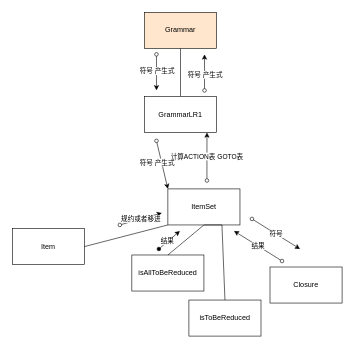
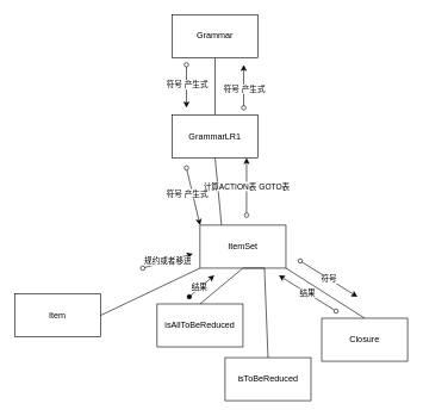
  <mxCell id="0" />
  <mxCell id="1" parent="0" />
  <mxCell id="2" style="edgeStyle=none;html=1;exitX=0.5;exitY=1;exitDx=0;exitDy=0;entryX=0.5;entryY=0;entryDx=0;entryDy=0;startArrow=none;startFill=0;endArrow=none;endFill=0;" edge="1" parent="1" source="3" target="5"><mxGeometry relative="1" as="geometry" /></mxCell>
- <mxCell id="3" value="Grammar" style="rounded=0;whiteSpace=wrap;html=1;fillColor=#ffe6cc;" vertex="1" parent="1"><mxGeometry x="240" y="20" width="120" height="60" as="geometry" /></mxCell>
+ <mxCell id="3" value="Grammar" style="rounded=0;whiteSpace=wrap;html=1;" vertex="1" parent="1"><mxGeometry x="240" y="20" width="120" height="60" as="geometry" /></mxCell>
+ <mxCell id="4" style="edgeStyle=none;html=1;exitX=0.5;exitY=1;exitDx=0;exitDy=0;entryX=0.25;entryY=0;entryDx=0;entryDy=0;startArrow=none;startFill=0;endArrow=none;endFill=0;" edge="1" parent="1" source="5" target="12"><mxGeometry relative="1" as="geometry" /></mxCell>
  <mxCell id="5" value="GrammarLR1" style="rounded=0;whiteSpace=wrap;html=1;" vertex="1" parent="1"><mxGeometry x="240" y="160" width="120" height="60" as="geometry" /></mxCell>
- <mxCell id="6" value="Item" style="rounded=0;whiteSpace=wrap;html=1;" vertex="1" parent="1"><mxGeometry x="20" y="380" width="120" height="60" as="geometry" /></mxCell>
+ <mxCell id="6" value="Item" style="rounded=0;whiteSpace=wrap;html=1;" vertex="1" parent="1"><mxGeometry x="20" y="410" width="120" height="60" as="geometry" /></mxCell>
  <mxCell id="7" value="计算ACTION表 GOTO表" style="edgeStyle=none;html=1;entryX=0.867;entryY=1;entryDx=0;entryDy=0;entryPerimeter=0;startArrow=oval;startFill=0;" edge="1" parent="1" target="5"><mxGeometry relative="1" as="geometry"><mxPoint x="344" y="300" as="sourcePoint" /></mxGeometry></mxCell>
  <mxCell id="8" style="edgeStyle=none;html=1;exitX=0;exitY=1;exitDx=0;exitDy=0;entryX=1;entryY=0.5;entryDx=0;entryDy=0;startArrow=none;startFill=0;endArrow=none;endFill=0;" edge="1" parent="1" source="12" target="6"><mxGeometry relative="1" as="geometry" /></mxCell>
+ <mxCell id="9" style="edgeStyle=none;html=1;exitX=1;exitY=1;exitDx=0;exitDy=0;entryX=0.5;entryY=0;entryDx=0;entryDy=0;startArrow=none;startFill=0;endArrow=none;endFill=0;" edge="1" parent="1" source="12" target="19"><mxGeometry relative="1" as="geometry" /></mxCell>
  <mxCell id="10" style="edgeStyle=none;html=1;entryX=0.5;entryY=0;entryDx=0;entryDy=0;startArrow=none;startFill=0;endArrow=none;endFill=0;" edge="1" parent="1" target="20"><mxGeometry relative="1" as="geometry"><mxPoint x="369" y="374" as="sourcePoint" /></mxGeometry></mxCell>
  <mxCell id="11" style="edgeStyle=none;html=1;exitX=0.5;exitY=1;exitDx=0;exitDy=0;entryX=0.5;entryY=0;entryDx=0;entryDy=0;startArrow=none;startFill=0;endArrow=none;endFill=0;" edge="1" parent="1" source="12" target="21"><mxGeometry relative="1" as="geometry" /></mxCell>
  <mxCell id="12" value="ItemSet" style="rounded=0;whiteSpace=wrap;html=1;" vertex="1" parent="1"><mxGeometry x="279" y="314" width="120" height="60" as="geometry" /></mxCell>
  <mxCell id="13" value="" style="endArrow=classic;html=1;endFill=1;startArrow=oval;startFill=0;" edge="1" parent="1"><mxGeometry width="50" height="50" relative="1" as="geometry"><mxPoint x="260" y="234" as="sourcePoint" /><mxPoint x="279" y="314" as="targetPoint" /></mxGeometry></mxCell>
  <mxCell id="14" value="符号 产生式" style="edgeLabel;html=1;align=center;verticalAlign=middle;resizable=0;points=[];" vertex="1" connectable="0" parent="13"><mxGeometry x="-0.1" relative="1" as="geometry"><mxPoint x="-8" as="offset" /></mxGeometry></mxCell>
  <mxCell id="15" value="" style="endArrow=classic;html=1;endFill=1;startArrow=oval;startFill=0;" edge="1" parent="1"><mxGeometry width="50" height="50" relative="1" as="geometry"><mxPoint x="340" y="150" as="sourcePoint" /><mxPoint x="340" y="90" as="targetPoint" /></mxGeometry></mxCell>
  <mxCell id="16" value="符号 产生式" style="edgeLabel;html=1;align=center;verticalAlign=middle;resizable=0;points=[];" vertex="1" connectable="0" parent="15"><mxGeometry x="-0.1" relative="1" as="geometry"><mxPoint as="offset" /></mxGeometry></mxCell>
  <mxCell id="17" value="" style="endArrow=classic;html=1;endFill=1;startArrow=oval;startFill=0;" edge="1" parent="1"><mxGeometry width="50" height="50" relative="1" as="geometry"><mxPoint x="260" y="90" as="sourcePoint" /><mxPoint x="260" y="150" as="targetPoint" /></mxGeometry></mxCell>
  <mxCell id="18" value="符号 产生式" style="edgeLabel;html=1;align=center;verticalAlign=middle;resizable=0;points=[];" vertex="1" connectable="0" parent="17"><mxGeometry x="-0.1" relative="1" as="geometry"><mxPoint as="offset" /></mxGeometry></mxCell>
  <mxCell id="19" value="Closure" style="rounded=0;whiteSpace=wrap;html=1;" vertex="1" parent="1"><mxGeometry x="449" y="444" width="120" height="60" as="geometry" /></mxCell>
  <mxCell id="20" value="isToBeReduced" style="rounded=0;whiteSpace=wrap;html=1;" vertex="1" parent="1"><mxGeometry x="314" y="499" width="120" height="60" as="geometry" /></mxCell>
  <mxCell id="21" value="isAllToBeReduced" style="rounded=0;whiteSpace=wrap;html=1;" vertex="1" parent="1"><mxGeometry x="219" y="424" width="120" height="60" as="geometry" /></mxCell>
  <mxCell id="22" style="edgeStyle=none;html=1;exitX=0.5;exitY=1;exitDx=0;exitDy=0;entryX=0.75;entryY=1;entryDx=0;entryDy=0;startArrow=none;startFill=0;endArrow=none;endFill=0;" edge="1" parent="1" source="12" target="12"><mxGeometry relative="1" as="geometry" /></mxCell>
  <mxCell id="23" value="规约或者移进" style="endArrow=classic;html=1;endFill=1;startArrow=oval;startFill=0;" edge="1" parent="1"><mxGeometry width="50" height="50" relative="1" as="geometry"><mxPoint x="199" y="374" as="sourcePoint" /><mxPoint x="269" y="354" as="targetPoint" /></mxGeometry></mxCell>
  <mxCell id="24" value="" style="endArrow=classic;html=1;endFill=1;startArrow=oval;startFill=1;" edge="1" parent="1"><mxGeometry width="50" height="50" relative="1" as="geometry"><mxPoint x="264" y="414" as="sourcePoint" /><mxPoint x="299" y="384" as="targetPoint" /></mxGeometry></mxCell>
  <mxCell id="25" value="结果" style="edgeLabel;html=1;align=center;verticalAlign=middle;resizable=0;points=[];" vertex="1" connectable="0" parent="24"><mxGeometry x="-0.143" y="2" relative="1" as="geometry"><mxPoint y="1" as="offset" /></mxGeometry></mxCell>
  <mxCell id="26" value="符号" style="endArrow=classic;html=1;endFill=1;startArrow=oval;startFill=0;" edge="1" parent="1"><mxGeometry width="50" height="50" relative="1" as="geometry"><mxPoint x="419" y="364" as="sourcePoint" /><mxPoint x="499" y="414" as="targetPoint" /><Array as="points" /></mxGeometry></mxCell>
  <mxCell id="27" value="结果" style="endArrow=classic;html=1;endFill=1;startArrow=oval;startFill=0;" edge="1" parent="1"><mxGeometry width="50" height="50" relative="1" as="geometry"><mxPoint x="469" y="434" as="sourcePoint" /><mxPoint x="389" y="384" as="targetPoint" /></mxGeometry></mxCell>
